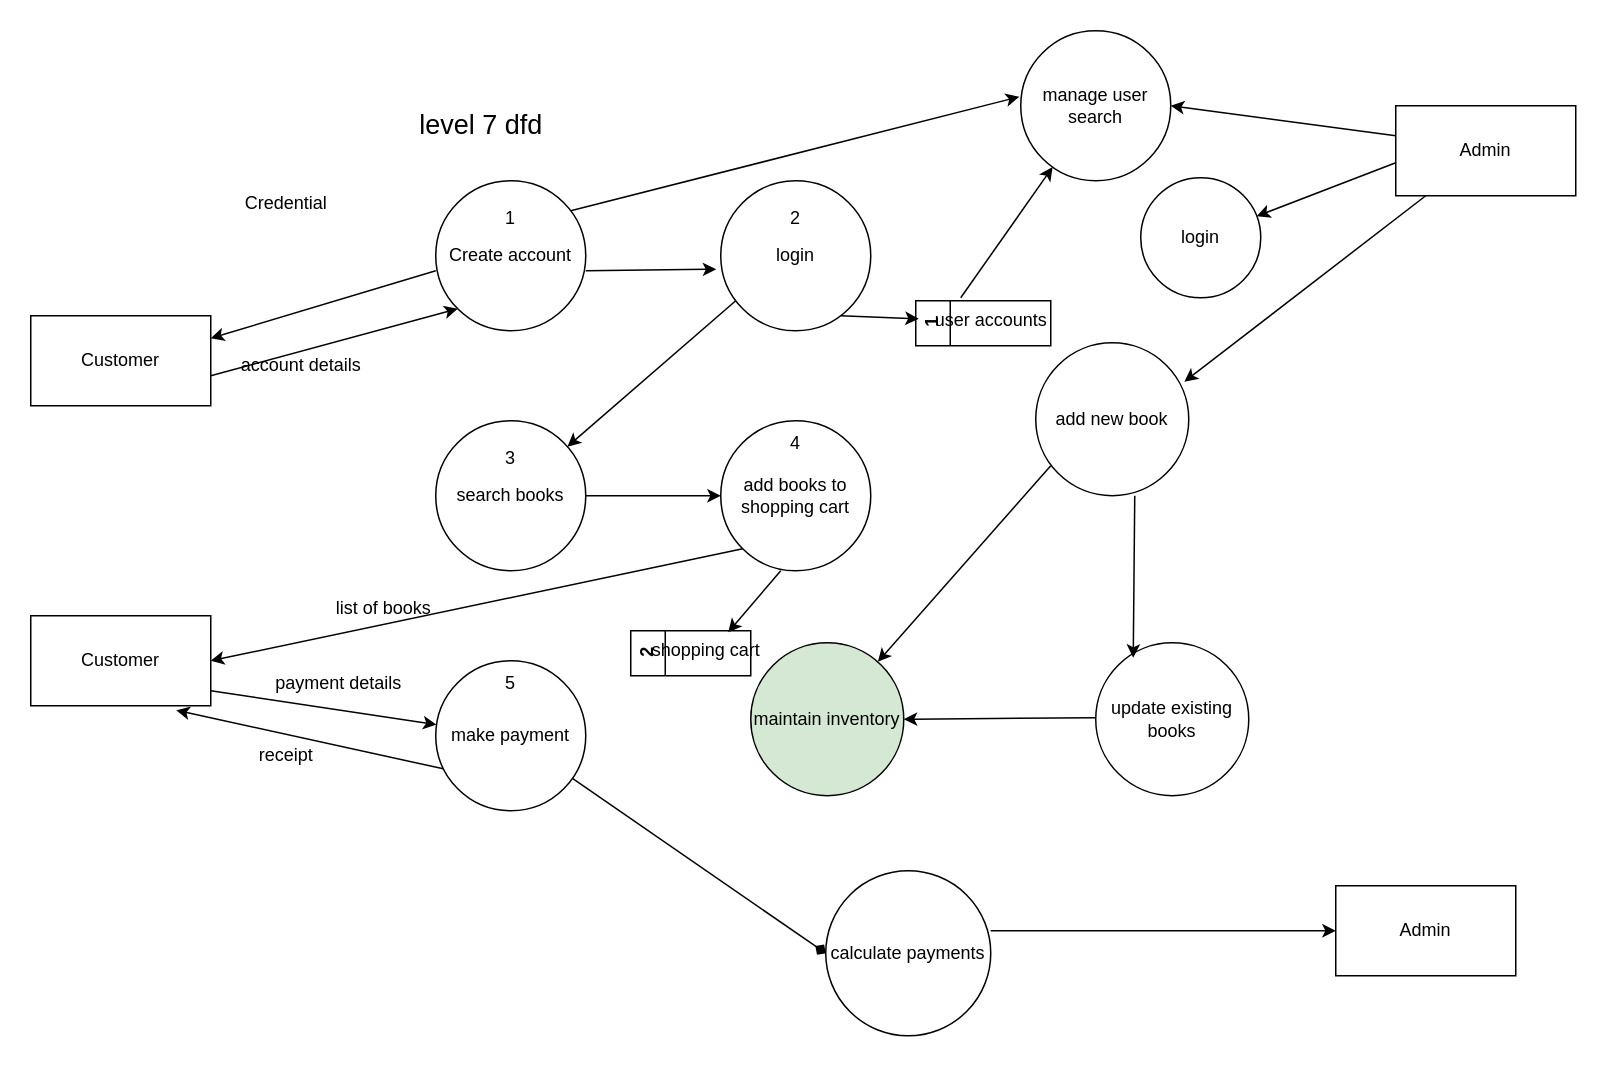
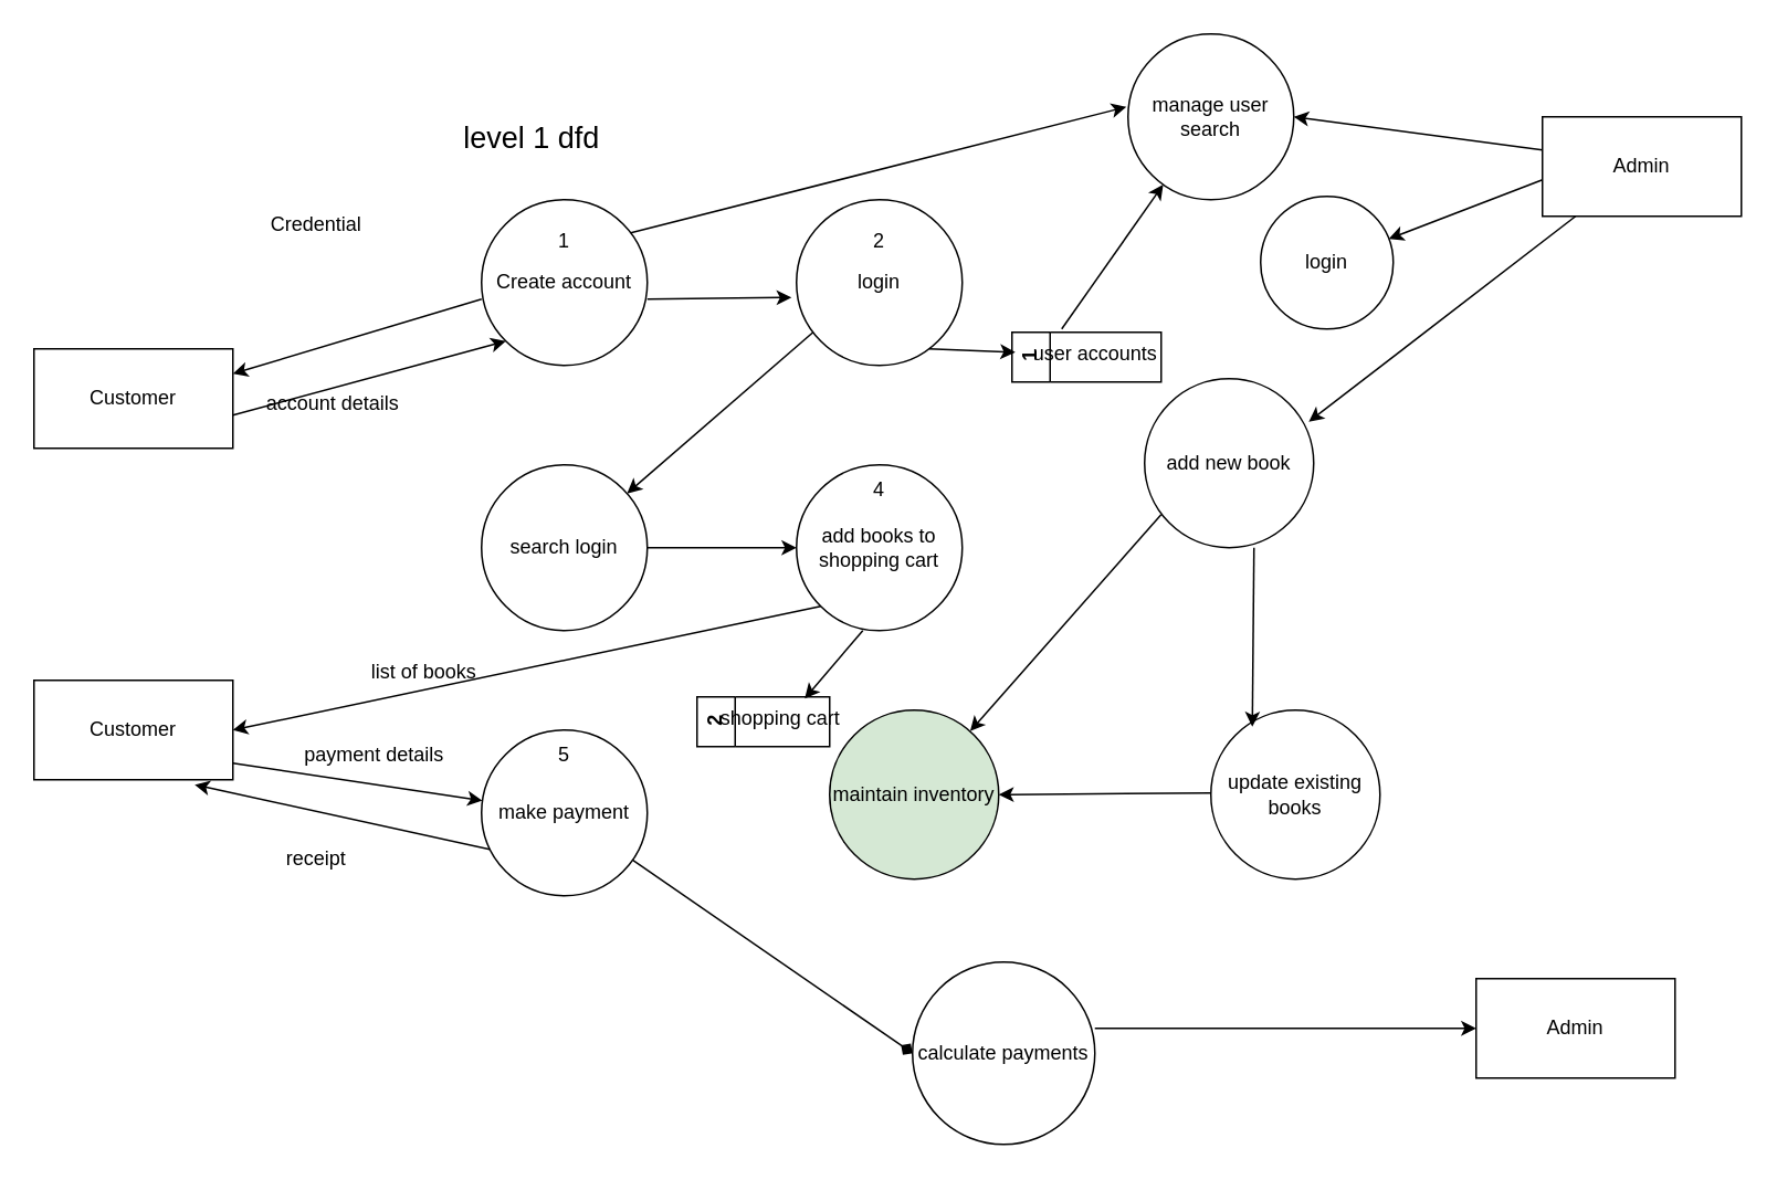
  <mxCell id="0" />
  <mxCell id="1" parent="0" />
  <mxCell id="2" value="Customer" style="rounded=0;whiteSpace=wrap;html=1;" vertex="1" parent="1"><mxGeometry x="20" y="210" width="120" height="60" as="geometry" /></mxCell>
- <mxCell id="3" value="search books" style="ellipse;whiteSpace=wrap;html=1;aspect=fixed;" vertex="1" parent="1"><mxGeometry x="290" y="280" width="100" height="100" as="geometry" /></mxCell>
+ <mxCell id="3" value="search login" style="ellipse;whiteSpace=wrap;html=1;aspect=fixed;" vertex="1" parent="1"><mxGeometry x="290" y="280" width="100" height="100" as="geometry" /></mxCell>
  <mxCell id="4" value="make payment" style="ellipse;whiteSpace=wrap;html=1;aspect=fixed;" vertex="1" parent="1"><mxGeometry x="290" y="440" width="100" height="100" as="geometry" /></mxCell>
  <mxCell id="5" value="add books to shopping cart" style="ellipse;whiteSpace=wrap;html=1;aspect=fixed;" vertex="1" parent="1"><mxGeometry x="480" y="280" width="100" height="100" as="geometry" /></mxCell>
  <mxCell id="6" value="login" style="ellipse;whiteSpace=wrap;html=1;aspect=fixed;" vertex="1" parent="1"><mxGeometry x="480" y="120" width="100" height="100" as="geometry" /></mxCell>
  <mxCell id="7" value="Create account" style="ellipse;whiteSpace=wrap;html=1;aspect=fixed;" vertex="1" parent="1"><mxGeometry x="290" y="120" width="100" height="100" as="geometry" /></mxCell>
- <mxCell id="8" value="&lt;font style=&quot;font-size: 18px;&quot;&gt;level 7 dfd&lt;/font&gt;" style="text;html=1;align=center;verticalAlign=middle;resizable=0;points=[];autosize=1;strokeColor=none;fillColor=none;" vertex="1" parent="1"><mxGeometry x="265" y="63" width="110" height="40" as="geometry" /></mxCell>
+ <mxCell id="8" value="&lt;font style=&quot;font-size: 18px;&quot;&gt;level 1 dfd&lt;/font&gt;" style="text;html=1;align=center;verticalAlign=middle;resizable=0;points=[];autosize=1;strokeColor=none;fillColor=none;" vertex="1" parent="1"><mxGeometry x="265" y="63" width="110" height="40" as="geometry" /></mxCell>
  <mxCell id="9" value="Customer" style="rounded=0;whiteSpace=wrap;html=1;" vertex="1" parent="1"><mxGeometry x="20" y="410" width="120" height="60" as="geometry" /></mxCell>
  <mxCell id="10" value="" style="endArrow=classic;html=1;rounded=0;entryX=0;entryY=1;entryDx=0;entryDy=0;" edge="1" parent="1" target="7"><mxGeometry width="50" height="50" relative="1" as="geometry"><mxPoint x="140" y="250" as="sourcePoint" /><mxPoint x="190" y="200" as="targetPoint" /></mxGeometry></mxCell>
  <mxCell id="11" value="" style="endArrow=classic;html=1;rounded=0;entryX=-0.03;entryY=0.59;entryDx=0;entryDy=0;entryPerimeter=0;" edge="1" parent="1" target="6"><mxGeometry width="50" height="50" relative="1" as="geometry"><mxPoint x="390" y="180" as="sourcePoint" /><mxPoint x="440" y="130" as="targetPoint" /></mxGeometry></mxCell>
  <mxCell id="12" value="" style="endArrow=classic;html=1;rounded=0;" edge="1" parent="1" target="5"><mxGeometry width="50" height="50" relative="1" as="geometry"><mxPoint x="390" y="330" as="sourcePoint" /><mxPoint x="440" y="280" as="targetPoint" /></mxGeometry></mxCell>
  <mxCell id="13" value="" style="endArrow=classic;html=1;rounded=0;entryX=1.025;entryY=0.367;entryDx=0;entryDy=0;entryPerimeter=0;exitX=0;exitY=1;exitDx=0;exitDy=0;" edge="1" parent="1" source="5"><mxGeometry width="50" height="50" relative="1" as="geometry"><mxPoint x="487" y="362.98" as="sourcePoint" /><mxPoint x="140" y="440" as="targetPoint" /></mxGeometry></mxCell>
  <mxCell id="14" value="" style="endArrow=classic;html=1;rounded=0;entryX=0.808;entryY=1.05;entryDx=0;entryDy=0;entryPerimeter=0;" edge="1" parent="1" target="9"><mxGeometry width="50" height="50" relative="1" as="geometry"><mxPoint x="295" y="512.02" as="sourcePoint" /><mxPoint x="140" y="490" as="targetPoint" /></mxGeometry></mxCell>
  <mxCell id="15" value="" style="endArrow=classic;html=1;rounded=0;" edge="1" parent="1" target="4"><mxGeometry width="50" height="50" relative="1" as="geometry"><mxPoint x="140" y="460" as="sourcePoint" /><mxPoint x="190" y="410" as="targetPoint" /></mxGeometry></mxCell>
  <mxCell id="16" value="" style="endArrow=classic;html=1;rounded=0;" edge="1" parent="1" target="3"><mxGeometry width="50" height="50" relative="1" as="geometry"><mxPoint x="490" y="200" as="sourcePoint" /><mxPoint x="540" y="150" as="targetPoint" /></mxGeometry></mxCell>
  <mxCell id="17" value="account details" style="text;html=1;align=center;verticalAlign=middle;resizable=0;points=[];autosize=1;strokeColor=none;fillColor=none;" vertex="1" parent="1"><mxGeometry x="150" y="228" width="100" height="30" as="geometry" /></mxCell>
  <mxCell id="18" value="" style="endArrow=classic;html=1;rounded=0;entryX=1;entryY=0.25;entryDx=0;entryDy=0;" edge="1" parent="1" target="2"><mxGeometry width="50" height="50" relative="1" as="geometry"><mxPoint x="290" y="180" as="sourcePoint" /><mxPoint x="340" y="130" as="targetPoint" /></mxGeometry></mxCell>
  <mxCell id="19" value="Credential" style="text;html=1;align=center;verticalAlign=middle;resizable=0;points=[];autosize=1;strokeColor=none;fillColor=none;" vertex="1" parent="1"><mxGeometry x="150" y="120" width="80" height="30" as="geometry" /></mxCell>
  <mxCell id="20" value="list of books" style="text;html=1;align=center;verticalAlign=middle;resizable=0;points=[];autosize=1;strokeColor=none;fillColor=none;" vertex="1" parent="1"><mxGeometry x="210" y="390" width="90" height="30" as="geometry" /></mxCell>
  <mxCell id="21" value="payment details" style="text;html=1;align=center;verticalAlign=middle;resizable=0;points=[];autosize=1;strokeColor=none;fillColor=none;" vertex="1" parent="1"><mxGeometry x="170" y="440" width="110" height="30" as="geometry" /></mxCell>
- <mxCell id="22" value="receipt" style="text;html=1;align=center;verticalAlign=middle;resizable=0;points=[];autosize=1;strokeColor=none;fillColor=none;" vertex="1" parent="1"><mxGeometry x="160" y="488" width="60" height="30" as="geometry" /></mxCell>
+ <mxCell id="22" value="receipt" style="text;html=1;align=center;verticalAlign=middle;resizable=0;points=[];autosize=1;strokeColor=none;fillColor=none;" vertex="1" parent="1"><mxGeometry x="160" y="503" width="60" height="30" as="geometry" /></mxCell>
  <mxCell id="23" value="1" style="text;html=1;align=center;verticalAlign=middle;whiteSpace=wrap;rounded=0;" vertex="1" parent="1"><mxGeometry x="310" y="130" width="60" height="30" as="geometry" /></mxCell>
  <mxCell id="24" value="2" style="text;html=1;align=center;verticalAlign=middle;whiteSpace=wrap;rounded=0;" vertex="1" parent="1"><mxGeometry x="500" y="130" width="60" height="30" as="geometry" /></mxCell>
- <mxCell id="25" value="3" style="text;html=1;align=center;verticalAlign=middle;whiteSpace=wrap;rounded=0;" vertex="1" parent="1"><mxGeometry x="310" y="290" width="60" height="30" as="geometry" /></mxCell>
  <mxCell id="26" value="4" style="text;html=1;align=center;verticalAlign=middle;whiteSpace=wrap;rounded=0;" vertex="1" parent="1"><mxGeometry x="500" y="280" width="60" height="30" as="geometry" /></mxCell>
  <mxCell id="27" value="5" style="text;html=1;align=center;verticalAlign=middle;whiteSpace=wrap;rounded=0;" vertex="1" parent="1"><mxGeometry x="310" y="440" width="60" height="30" as="geometry" /></mxCell>
  <mxCell id="28" value="manage user search" style="ellipse;whiteSpace=wrap;html=1;aspect=fixed;" vertex="1" parent="1"><mxGeometry x="680" y="20" width="100" height="100" as="geometry" /></mxCell>
  <mxCell id="29" value="add new book" style="ellipse;whiteSpace=wrap;html=1;aspect=fixed;shadow=0;" vertex="1" parent="1"><mxGeometry x="690" y="228" width="102" height="102" as="geometry" /></mxCell>
  <mxCell id="30" value="maintain inventory" style="ellipse;whiteSpace=wrap;html=1;aspect=fixed;fillColor=#d5e8d4;" vertex="1" parent="1"><mxGeometry x="500" y="428" width="102" height="102" as="geometry" /></mxCell>
  <mxCell id="31" value="update existing books" style="ellipse;whiteSpace=wrap;html=1;aspect=fixed;" vertex="1" parent="1"><mxGeometry x="730" y="428" width="102" height="102" as="geometry" /></mxCell>
  <mxCell id="32" value="Admin" style="rounded=0;whiteSpace=wrap;html=1;" vertex="1" parent="1"><mxGeometry x="930" y="70" width="120" height="60" as="geometry" /></mxCell>
  <mxCell id="33" value="" style="endArrow=classic;html=1;rounded=0;entryX=1;entryY=0.5;entryDx=0;entryDy=0;shadow=0;" edge="1" parent="1" target="30"><mxGeometry width="50" height="50" relative="1" as="geometry"><mxPoint x="730" y="478" as="sourcePoint" /><mxPoint x="780" y="428" as="targetPoint" /></mxGeometry></mxCell>
  <mxCell id="34" value="" style="endArrow=classic;html=1;rounded=0;shadow=0;" edge="1" parent="1" target="30"><mxGeometry width="50" height="50" relative="1" as="geometry"><mxPoint x="700" y="310" as="sourcePoint" /><mxPoint x="750" y="260" as="targetPoint" /></mxGeometry></mxCell>
  <mxCell id="35" value="" style="endArrow=classic;html=1;rounded=0;entryX=0.245;entryY=0.098;entryDx=0;entryDy=0;entryPerimeter=0;shadow=0;" edge="1" parent="1" target="31"><mxGeometry width="50" height="50" relative="1" as="geometry"><mxPoint x="756" y="330" as="sourcePoint" /><mxPoint x="806" y="280" as="targetPoint" /></mxGeometry></mxCell>
  <mxCell id="36" value="" style="endArrow=classic;html=1;rounded=0;entryX=-0.01;entryY=0.44;entryDx=0;entryDy=0;entryPerimeter=0;" edge="1" parent="1" target="28"><mxGeometry width="50" height="50" relative="1" as="geometry"><mxPoint x="380" y="140" as="sourcePoint" /><mxPoint x="430" y="90" as="targetPoint" /></mxGeometry></mxCell>
  <mxCell id="37" value="" style="endArrow=classic;html=1;rounded=0;entryX=1;entryY=0.5;entryDx=0;entryDy=0;" edge="1" parent="1" target="28"><mxGeometry width="50" height="50" relative="1" as="geometry"><mxPoint x="930" y="90" as="sourcePoint" /><mxPoint x="980" y="40" as="targetPoint" /></mxGeometry></mxCell>
  <mxCell id="38" value="" style="endArrow=classic;html=1;rounded=0;entryX=0.971;entryY=0.255;entryDx=0;entryDy=0;entryPerimeter=0;" edge="1" parent="1" target="29"><mxGeometry width="50" height="50" relative="1" as="geometry"><mxPoint x="950" y="130" as="sourcePoint" /><mxPoint x="1000" y="80" as="targetPoint" /></mxGeometry></mxCell>
  <mxCell id="39" value="Admin" style="rounded=0;whiteSpace=wrap;html=1;" vertex="1" parent="1"><mxGeometry x="890" y="590" width="120" height="60" as="geometry" /></mxCell>
  <mxCell id="40" value="calculate payments" style="ellipse;whiteSpace=wrap;html=1;aspect=fixed;" vertex="1" parent="1"><mxGeometry x="550" y="580" width="110" height="110" as="geometry" /></mxCell>
  <mxCell id="41" value="" style="endArrow=classic;html=1;rounded=0;entryX=0;entryY=0.5;entryDx=0;entryDy=0;" edge="1" parent="1" target="39"><mxGeometry width="50" height="50" relative="1" as="geometry"><mxPoint x="660" y="620" as="sourcePoint" /><mxPoint x="710" y="570" as="targetPoint" /></mxGeometry></mxCell>
  <mxCell id="42" value="" style="endArrow=diamond;html=1;rounded=0;entryX=0;entryY=0.5;entryDx=0;entryDy=0;" edge="1" parent="1" source="4" target="40"><mxGeometry width="50" height="50" relative="1" as="geometry"><mxPoint x="375" y="530" as="sourcePoint" /><mxPoint x="425" y="480" as="targetPoint" /></mxGeometry></mxCell>
  <mxCell id="43" value="1" style="swimlane;horizontal=0;whiteSpace=wrap;html=1;" vertex="1" parent="1"><mxGeometry x="610" y="200" width="90" height="30" as="geometry"><mxRectangle x="640" y="140" width="40" height="140" as="alternateBounds" /></mxGeometry></mxCell>
  <mxCell id="44" value="user accounts" style="text;html=1;align=center;verticalAlign=middle;resizable=0;points=[];autosize=1;strokeColor=none;fillColor=none;" vertex="1" parent="1"><mxGeometry x="610" y="198" width="100" height="30" as="geometry" /></mxCell>
  <mxCell id="45" value="" style="endArrow=classic;html=1;rounded=0;entryX=0.02;entryY=0.467;entryDx=0;entryDy=0;entryPerimeter=0;" edge="1" parent="1" target="44"><mxGeometry width="50" height="50" relative="1" as="geometry"><mxPoint x="560" y="210" as="sourcePoint" /><mxPoint x="610" y="160" as="targetPoint" /></mxGeometry></mxCell>
  <mxCell id="46" value="" style="endArrow=classic;html=1;rounded=0;" edge="1" parent="1" target="28"><mxGeometry width="50" height="50" relative="1" as="geometry"><mxPoint x="640" y="198" as="sourcePoint" /><mxPoint x="690" y="148" as="targetPoint" /></mxGeometry></mxCell>
  <mxCell id="47" value="login" style="ellipse;whiteSpace=wrap;html=1;aspect=fixed;" vertex="1" parent="1"><mxGeometry x="760" y="118" width="80" height="80" as="geometry" /></mxCell>
  <mxCell id="48" value="" style="endArrow=classic;html=1;rounded=0;" edge="1" parent="1" target="47"><mxGeometry width="50" height="50" relative="1" as="geometry"><mxPoint x="930" y="108" as="sourcePoint" /><mxPoint x="980" y="58" as="targetPoint" /></mxGeometry></mxCell>
  <mxCell id="49" value="2" style="swimlane;horizontal=0;whiteSpace=wrap;html=1;startSize=23;" vertex="1" parent="1"><mxGeometry x="420" y="420" width="80" height="30" as="geometry" /></mxCell>
  <mxCell id="50" value="shopping cart" style="text;html=1;align=center;verticalAlign=middle;resizable=0;points=[];autosize=1;strokeColor=none;fillColor=none;" vertex="1" parent="1"><mxGeometry x="420" y="418" width="100" height="30" as="geometry" /></mxCell>
  <mxCell id="51" value="" style="endArrow=classic;html=1;rounded=0;entryX=0.65;entryY=0.1;entryDx=0;entryDy=0;entryPerimeter=0;" edge="1" parent="1" target="50"><mxGeometry width="50" height="50" relative="1" as="geometry"><mxPoint x="520" y="380" as="sourcePoint" /><mxPoint x="570" y="330" as="targetPoint" /></mxGeometry></mxCell>
